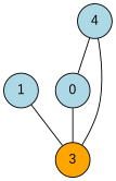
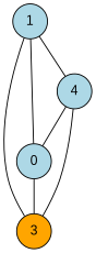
  graph {
    fontname="Liberation Sans"
    node [fillcolor=lightblue fontname="Liberation Sans" shape=circle style=filled]
    edge [fontname="Liberation Sans"]
    1
    n2 [label=0]
    3 [fillcolor=orange]
    4
+   1 -- n2
    1 -- 3
+   1 -- 4
    n2 -- 3
    4 -- n2
    4 -- 3
  }
